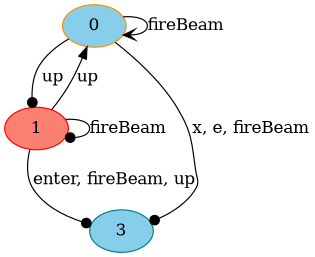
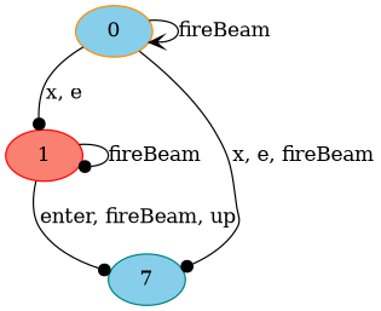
  digraph {
    node [fillcolor=skyblue style=filled]
    edge [arrowhead=dot]
    0 [color=darkorange]
    1 [color=red fillcolor=salmon]
-   3 [color=teal]
+   3 [color=teal label=7]
    0 -> 0 [arrowhead=vee label=fireBeam]
-   0 -> 1 [label=up]
+   0 -> 1 [label="x, e"]
    0 -> 3 [label="x, e, fireBeam"]
-   1 -> 0 [arrowhead=normal label=up]
    1 -> 1 [label=fireBeam]
    1 -> 3 [label="enter, fireBeam, up"]
  }
